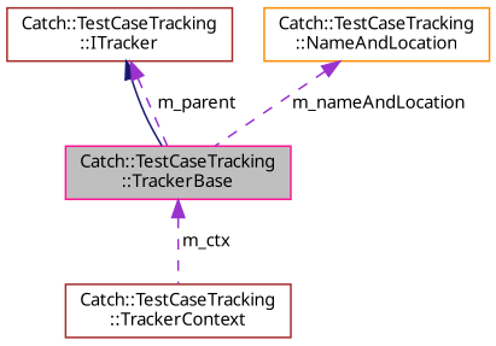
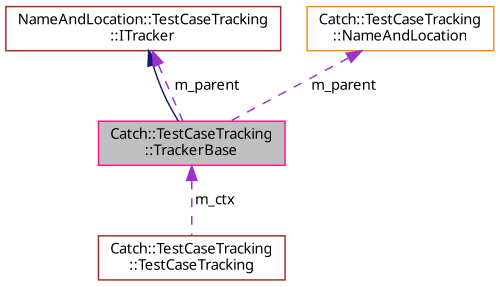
  digraph {
    fontname="Noto Sans"
    rankdir=TB
    node [color=brown fillcolor=white fontname="Noto Sans" fontsize=10 shape=record style=filled]
    edge [color=darkorchid3 dir=back fontname="Noto Sans" fontsize=10 labelfontname=Helvetica labelfontsize=10 style=dashed]
    n1 [color=deeppink fillcolor=grey75 fontcolor=black height=0.2 label="Catch::TestCaseTracking\l::TrackerBase" width=0.4]
-   n2 [height=0.2 label="Catch::TestCaseTracking\l::TrackerContext" width=0.4]
-   n3 [height=0.2 label="Catch::TestCaseTracking\l::ITracker" width=0.4]
+   n2 [height=0.2 label="Catch::TestCaseTracking\l::TestCaseTracking" width=0.4]
+   n3 [height=0.2 label="NameAndLocation::TestCaseTracking\l::ITracker" width=0.4]
    n4 [color=darkorange height=0.2 label="Catch::TestCaseTracking\l::NameAndLocation" width=0.4]
    n1 -> n2 [label=" m_ctx"]
    n3 -> n1 [color=midnightblue style=solid]
    n3 -> n1 [label=" m_parent"]
-   n4 -> n1 [label=" m_nameAndLocation"]
+   n4 -> n1 [label=" m_parent"]
  }
